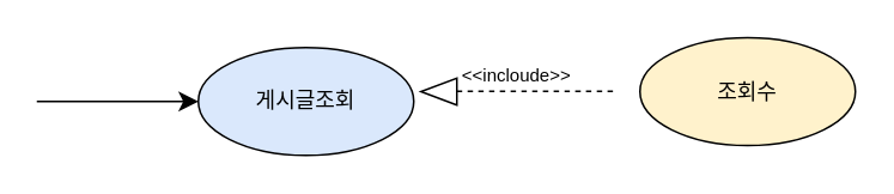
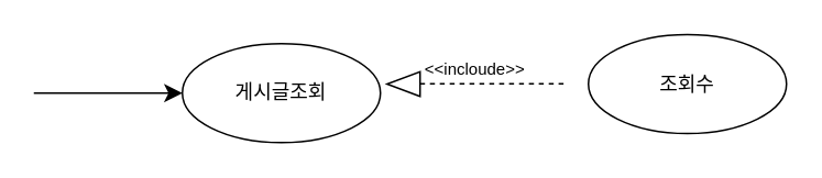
  <mxCell id="0" />
  <mxCell id="1" parent="0" />
- <mxCell id="2" value="게시글조회" style="ellipse;whiteSpace=wrap;html=1;fillColor=#dae8fc;" vertex="1" parent="1"><mxGeometry x="110" y="26" width="120" height="60" as="geometry" /></mxCell>
+ <mxCell id="2" value="게시글조회" style="ellipse;whiteSpace=wrap;html=1;" vertex="1" parent="1"><mxGeometry x="110" y="26" width="120" height="60" as="geometry" /></mxCell>
  <mxCell id="3" value="" style="endArrow=classic;html=1;rounded=0;fontSize=12;startSize=8;endSize=8;curved=1;entryX=0;entryY=0.5;entryDx=0;entryDy=0;" edge="1" parent="1" target="2"><mxGeometry width="50" height="50" relative="1" as="geometry"><mxPoint x="20" y="56" as="sourcePoint" /><mxPoint x="110" y="76" as="targetPoint" /></mxGeometry></mxCell>
- <mxCell id="4" value="조회수" style="ellipse;whiteSpace=wrap;html=1;fillColor=#fff2cc;" vertex="1" parent="1"><mxGeometry x="356" y="20.5" width="120" height="60" as="geometry" /></mxCell>
+ <mxCell id="4" value="조회수" style="ellipse;whiteSpace=wrap;html=1;" vertex="1" parent="1"><mxGeometry x="356" y="20.5" width="120" height="60" as="geometry" /></mxCell>
  <mxCell id="5" value="" style="endArrow=none;dashed=1;html=1;rounded=0;fontSize=12;startSize=8;endSize=8;curved=1;exitX=1;exitY=0.5;exitDx=0;exitDy=0;" edge="1" parent="1"><mxGeometry width="50" height="50" relative="1" as="geometry"><mxPoint x="254" y="50.38" as="sourcePoint" /><mxPoint x="344" y="50.38" as="targetPoint" /></mxGeometry></mxCell>
  <mxCell id="6" value="&lt;font style=&quot;font-size: 10px; font-weight: normal;&quot;&gt;&amp;lt;&amp;lt;incloude&amp;gt;&amp;gt;&lt;/font&gt;" style="text;strokeColor=none;fillColor=none;html=1;fontSize=24;fontStyle=1;verticalAlign=middle;align=center;" vertex="1" parent="1"><mxGeometry x="254" y="28" width="66" height="17" as="geometry" /></mxCell>
  <mxCell id="7" value="" style="endArrow=none;dashed=1;html=1;rounded=0;fontSize=12;startSize=8;endSize=8;curved=1;exitX=1;exitY=0.5;exitDx=0;exitDy=0;" edge="1" parent="1" target="8"><mxGeometry width="50" height="50" relative="1" as="geometry"><mxPoint x="235" y="50.5" as="sourcePoint" /><mxPoint x="318" y="50.5" as="targetPoint" /></mxGeometry></mxCell>
  <mxCell id="8" value="" style="triangle;whiteSpace=wrap;html=1;direction=west;" vertex="1" parent="1"><mxGeometry x="234" y="43" width="20" height="15" as="geometry" /></mxCell>
